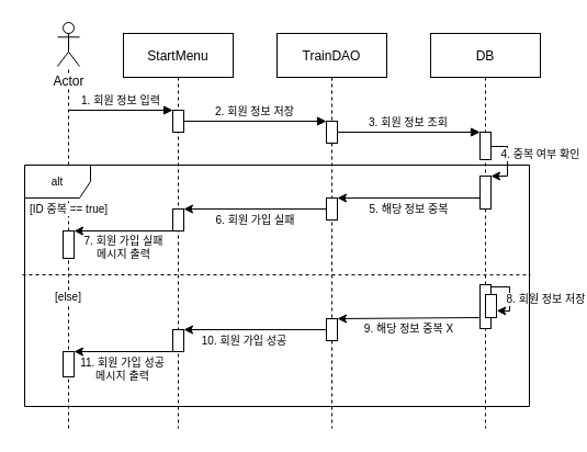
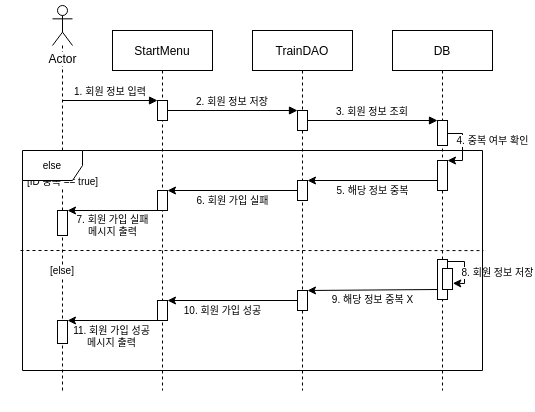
  <mxCell id="0" />
  <mxCell id="1" parent="0" />
  <mxCell id="2" value="StartMenu" style="shape=umlLifeline;perimeter=lifelinePerimeter;container=1;collapsible=0;recursiveResize=0;rounded=0;shadow=0;strokeWidth=1;" parent="1" vertex="1"><mxGeometry x="112" y="30" width="100" height="360" as="geometry" /></mxCell>
  <mxCell id="3" value="" style="points=[];perimeter=orthogonalPerimeter;rounded=0;shadow=0;strokeWidth=1;" parent="2" vertex="1"><mxGeometry x="45" y="70" width="10" height="20" as="geometry" /></mxCell>
  <mxCell id="4" value="" style="points=[];perimeter=orthogonalPerimeter;rounded=0;shadow=0;strokeWidth=1;" parent="2" vertex="1"><mxGeometry x="45" y="160" width="10" height="20" as="geometry" /></mxCell>
  <mxCell id="5" value="" style="points=[];perimeter=orthogonalPerimeter;rounded=0;shadow=0;strokeWidth=1;" parent="2" vertex="1"><mxGeometry x="45" y="270" width="10" height="20" as="geometry" /></mxCell>
  <mxCell id="6" value="TrainDAO" style="shape=umlLifeline;perimeter=lifelinePerimeter;container=1;collapsible=0;recursiveResize=0;rounded=0;shadow=0;strokeWidth=1;" parent="1" vertex="1"><mxGeometry x="252" y="30" width="100" height="360" as="geometry" /></mxCell>
  <mxCell id="7" value="" style="points=[];perimeter=orthogonalPerimeter;rounded=0;shadow=0;strokeWidth=1;" parent="6" vertex="1"><mxGeometry x="45" y="80" width="10" height="20" as="geometry" /></mxCell>
  <mxCell id="8" value="" style="points=[];perimeter=orthogonalPerimeter;rounded=0;shadow=0;strokeWidth=1;" parent="6" vertex="1"><mxGeometry x="45" y="150" width="10" height="20" as="geometry" /></mxCell>
  <mxCell id="9" value="" style="points=[];perimeter=orthogonalPerimeter;rounded=0;shadow=0;strokeWidth=1;" parent="6" vertex="1"><mxGeometry x="45" y="260" width="10" height="20" as="geometry" /></mxCell>
  <mxCell id="10" value="2. 회원 정보 저장" style="verticalAlign=bottom;endArrow=block;shadow=0;strokeWidth=1;fontSize=10;" parent="1" source="3" target="7" edge="1"><mxGeometry relative="1" as="geometry"><mxPoint x="267" y="110" as="sourcePoint" /></mxGeometry></mxCell>
  <mxCell id="11" value="[ID 중복 == true]" style="endArrow=none;dashed=1;html=1;fontSize=10;" parent="1" target="31" edge="1"><mxGeometry x="0.212" width="50" height="50" relative="1" as="geometry"><mxPoint x="62" y="390" as="sourcePoint" /><mxPoint x="62" y="110" as="targetPoint" /><mxPoint as="offset" /></mxGeometry></mxCell>
  <mxCell id="12" value="DB" style="shape=umlLifeline;perimeter=lifelinePerimeter;container=1;collapsible=0;recursiveResize=0;rounded=0;shadow=0;strokeWidth=1;" parent="1" vertex="1"><mxGeometry x="392" y="30" width="100" height="360" as="geometry" /></mxCell>
  <mxCell id="13" value="" style="points=[];perimeter=orthogonalPerimeter;rounded=0;shadow=0;strokeWidth=1;" parent="12" vertex="1"><mxGeometry x="45" y="90" width="10" height="25" as="geometry" /></mxCell>
  <mxCell id="14" value="" style="points=[];perimeter=orthogonalPerimeter;rounded=0;shadow=0;strokeWidth=1;" parent="12" vertex="1"><mxGeometry x="45" y="130" width="10" height="30" as="geometry" /></mxCell>
  <mxCell id="15" value="4. 중복 여부 확인" style="endArrow=classic;html=1;fontSize=10;rounded=0;" parent="12" source="13" target="14" edge="1"><mxGeometry x="-0.228" y="30" width="50" height="50" relative="1" as="geometry"><mxPoint x="110" y="140" as="sourcePoint" /><mxPoint x="56" y="162" as="targetPoint" /><Array as="points"><mxPoint x="70" y="103" /><mxPoint x="70" y="130" /></Array><mxPoint as="offset" /></mxGeometry></mxCell>
  <mxCell id="16" value="" style="rounded=0;whiteSpace=wrap;html=1;labelBackgroundColor=#ffffff;fontSize=10;" parent="12" vertex="1"><mxGeometry x="45" y="229" width="10" height="40" as="geometry" /></mxCell>
  <mxCell id="17" value="1. 회원 정보 입력" style="verticalAlign=bottom;endArrow=block;shadow=0;strokeWidth=1;fontSize=10;" parent="1" target="3" edge="1"><mxGeometry relative="1" as="geometry"><mxPoint x="62" y="100" as="sourcePoint" /><mxPoint x="152" y="120" as="targetPoint" /></mxGeometry></mxCell>
  <mxCell id="18" value="3. 회원 정보 조회" style="verticalAlign=bottom;endArrow=block;shadow=0;strokeWidth=1;fontSize=10;" parent="1" source="7" target="13" edge="1"><mxGeometry relative="1" as="geometry"><mxPoint x="312" y="160" as="sourcePoint" /><mxPoint x="432" y="160" as="targetPoint" /></mxGeometry></mxCell>
  <mxCell id="19" value="" style="endArrow=none;html=1;fontSize=10;entryX=1.002;entryY=0.455;entryDx=0;entryDy=0;entryPerimeter=0;jumpStyle=none;rounded=0;targetPerimeterSpacing=0;jumpSize=11;dashed=1;sourcePerimeterSpacing=0;startSize=6;sketch=0;shadow=0;" parent="1" target="32" edge="1"><mxGeometry width="50" height="50" relative="1" as="geometry"><mxPoint x="20" y="250" as="sourcePoint" /><mxPoint x="282" y="170" as="targetPoint" /></mxGeometry></mxCell>
  <mxCell id="20" value="5. 해당 정보 중복" style="endArrow=classic;html=1;shadow=0;strokeColor=#000000;fontSize=10;" parent="1" source="14" target="8" edge="1"><mxGeometry y="10" width="50" height="50" relative="1" as="geometry"><mxPoint x="232" y="290" as="sourcePoint" /><mxPoint x="62" y="250" as="targetPoint" /><mxPoint as="offset" /></mxGeometry></mxCell>
  <mxCell id="21" value="[else]" style="text;html=1;strokeColor=none;fillColor=none;align=center;verticalAlign=middle;whiteSpace=wrap;rounded=0;fontSize=10;labelBackgroundColor=#ffffff;" parent="1" vertex="1"><mxGeometry x="42" y="260" width="40" height="20" as="geometry" /></mxCell>
  <mxCell id="22" value="9. 해당 정보 중복 X" style="endArrow=classic;html=1;shadow=0;strokeColor=#000000;fontSize=10;exitX=0;exitY=0.75;exitDx=0;exitDy=0;" parent="1" source="16" target="9" edge="1"><mxGeometry y="10" width="50" height="50" relative="1" as="geometry"><mxPoint x="437" y="320" as="sourcePoint" /><mxPoint x="62" y="320" as="targetPoint" /><mxPoint as="offset" /></mxGeometry></mxCell>
  <mxCell id="23" value="" style="points=[];perimeter=orthogonalPerimeter;rounded=0;shadow=0;strokeWidth=1;" parent="1" vertex="1"><mxGeometry x="57" y="210" width="10" height="25" as="geometry" /></mxCell>
  <mxCell id="24" value="" style="points=[];perimeter=orthogonalPerimeter;rounded=0;shadow=0;strokeWidth=1;" parent="1" vertex="1"><mxGeometry x="57" y="320" width="10" height="23" as="geometry" /></mxCell>
  <mxCell id="25" value="" style="rounded=0;whiteSpace=wrap;html=1;labelBackgroundColor=#ffffff;fontSize=10;" parent="1" vertex="1"><mxGeometry x="442" y="268" width="10" height="21" as="geometry" /></mxCell>
  <mxCell id="26" value="8. 회원 정보 저장" style="endArrow=classic;html=1;shadow=0;strokeColor=#000000;fontSize=10;exitX=0.967;exitY=0.05;exitDx=0;exitDy=0;rounded=0;exitPerimeter=0;entryX=1.029;entryY=0.704;entryDx=0;entryDy=0;entryPerimeter=0;" parent="1" source="16" target="25" edge="1"><mxGeometry x="0.109" y="33" width="50" height="50" relative="1" as="geometry"><mxPoint x="232" y="290" as="sourcePoint" /><mxPoint x="282" y="240" as="targetPoint" /><Array as="points"><mxPoint x="464" y="261" /><mxPoint x="464" y="283" /></Array><mxPoint as="offset" /></mxGeometry></mxCell>
  <mxCell id="27" value="6. 회원 가입 실패" style="endArrow=classic;html=1;shadow=0;strokeColor=#000000;fontSize=10;" parent="1" source="8" target="4" edge="1"><mxGeometry y="10" width="50" height="50" relative="1" as="geometry"><mxPoint x="302" y="230" as="sourcePoint" /><mxPoint x="317" y="230" as="targetPoint" /><mxPoint as="offset" /></mxGeometry></mxCell>
  <mxCell id="28" value="7. 회원 가입 실패&lt;br&gt;메시지 출력" style="endArrow=classic;html=1;shadow=0;strokeColor=#000000;fontSize=10;" parent="1" source="4" target="23" edge="1"><mxGeometry y="15" width="50" height="50" relative="1" as="geometry"><mxPoint x="172" y="250" as="sourcePoint" /><mxPoint x="42" y="250" as="targetPoint" /><mxPoint as="offset" /></mxGeometry></mxCell>
  <mxCell id="29" value="10. 회원 가입 성공" style="endArrow=classic;html=1;shadow=0;strokeColor=#000000;fontSize=10;" parent="1" source="9" target="5" edge="1"><mxGeometry x="0.154" y="10" width="50" height="50" relative="1" as="geometry"><mxPoint x="302" y="340" as="sourcePoint" /><mxPoint x="172" y="340" as="targetPoint" /><mxPoint as="offset" /></mxGeometry></mxCell>
  <mxCell id="30" value="11. 회원 가입 성공&lt;br&gt;메시지 출력" style="endArrow=classic;html=1;shadow=0;strokeColor=#000000;fontSize=10;" parent="1" source="5" target="24" edge="1"><mxGeometry x="0.022" y="16" width="50" height="50" relative="1" as="geometry"><mxPoint x="457" y="340" as="sourcePoint" /><mxPoint x="327" y="340" as="targetPoint" /><mxPoint as="offset" /></mxGeometry></mxCell>
- <mxCell id="31" value="Actor" style="shape=umlActor;verticalLabelPosition=bottom;verticalAlign=top;html=1;outlineConnect=0;labelBackgroundColor=#ffffff;" parent="1" vertex="1"><mxGeometry x="52" y="20" width="20" height="40" as="geometry" /></mxCell>
- <mxCell id="32" value="alt" style="shape=umlFrame;whiteSpace=wrap;html=1;fontSize=10;width=60;height=30;" parent="1" vertex="1"><mxGeometry x="22" y="150" width="460" height="220" as="geometry" /></mxCell>
+ <mxCell id="31" value="Actor" style="shape=umlActor;verticalLabelPosition=bottom;verticalAlign=top;html=1;outlineConnect=0;labelBackgroundColor=#ffffff;" parent="1" vertex="1"><mxGeometry x="52" y="5" width="20" height="40" as="geometry" /></mxCell>
+ <mxCell id="32" value="else" style="shape=umlFrame;whiteSpace=wrap;html=1;fontSize=10;width=60;height=30;" parent="1" vertex="1"><mxGeometry x="22" y="150" width="460" height="220" as="geometry" /></mxCell>
